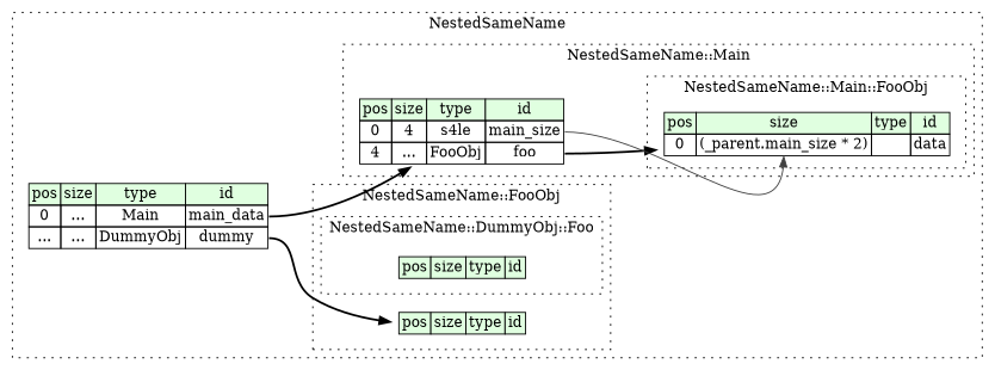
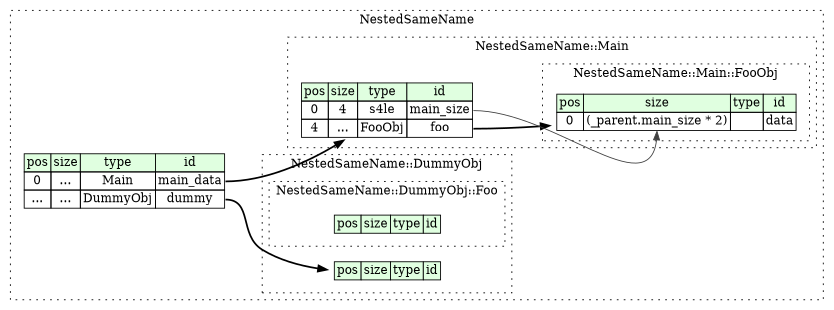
  digraph {
    rankdir=LR
    node [shape=plaintext]
    edge [style=bold]
    n1 [label=<<TABLE BORDER="0" CELLBORDER="1" CELLSPACING="0"> 					<TR><TD BGCOLOR="#E0FFE0">pos</TD><TD BGCOLOR="#E0FFE0">size</TD><TD BGCOLOR="#E0FFE0">type</TD><TD BGCOLOR="#E0FFE0">id</TD></TR> 					<TR><TD PORT="data_pos">0</TD><TD PORT="data_size">(_parent.main_size * 2)</TD><TD></TD><TD PORT="data_type">data</TD></TR> 				</TABLE>>]
    n2 [label=<<TABLE BORDER="0" CELLBORDER="1" CELLSPACING="0"> 				<TR><TD BGCOLOR="#E0FFE0">pos</TD><TD BGCOLOR="#E0FFE0">size</TD><TD BGCOLOR="#E0FFE0">type</TD><TD BGCOLOR="#E0FFE0">id</TD></TR> 				<TR><TD PORT="main_size_pos">0</TD><TD PORT="main_size_size">4</TD><TD>s4le</TD><TD PORT="main_size_type">main_size</TD></TR> 				<TR><TD PORT="foo_pos">4</TD><TD PORT="foo_size">...</TD><TD>FooObj</TD><TD PORT="foo_type">foo</TD></TR> 			</TABLE>>]
    n3 [label=<<TABLE BORDER="0" CELLBORDER="1" CELLSPACING="0"> 					<TR><TD BGCOLOR="#E0FFE0">pos</TD><TD BGCOLOR="#E0FFE0">size</TD><TD BGCOLOR="#E0FFE0">type</TD><TD BGCOLOR="#E0FFE0">id</TD></TR> 				</TABLE>>]
    n4 [label=<<TABLE BORDER="0" CELLBORDER="1" CELLSPACING="0"> 				<TR><TD BGCOLOR="#E0FFE0">pos</TD><TD BGCOLOR="#E0FFE0">size</TD><TD BGCOLOR="#E0FFE0">type</TD><TD BGCOLOR="#E0FFE0">id</TD></TR> 			</TABLE>>]
    n5 [label=<<TABLE BORDER="0" CELLBORDER="1" CELLSPACING="0"> 			<TR><TD BGCOLOR="#E0FFE0">pos</TD><TD BGCOLOR="#E0FFE0">size</TD><TD BGCOLOR="#E0FFE0">type</TD><TD BGCOLOR="#E0FFE0">id</TD></TR> 			<TR><TD PORT="main_data_pos">0</TD><TD PORT="main_data_size">...</TD><TD>Main</TD><TD PORT="main_data_type">main_data</TD></TR> 			<TR><TD PORT="dummy_pos">...</TD><TD PORT="dummy_size">...</TD><TD>DummyObj</TD><TD PORT="dummy_type">dummy</TD></TR> 		</TABLE>>]
    subgraph cluster_1 {
      label=NestedSameName
      style=dotted
      n5
      subgraph cluster_2 {
        label="NestedSameName::Main"
        style=dotted
        n2
        subgraph cluster_3 {
          label="NestedSameName::Main::FooObj"
          style=dotted
          n1
        }
      }
      subgraph cluster_4 {
-       label="NestedSameName::FooObj"
+       label="NestedSameName::DummyObj"
        style=dotted
        n4
        subgraph cluster_5 {
          label="NestedSameName::DummyObj::Foo"
          style=dotted
          n3
        }
      }
    }
    n2 -> n1 [tailport=foo_type]
    n2 -> n1 [color="#404040" headport=data_size tailport=main_size_type style=""]
    n5 -> n2 [tailport=main_data_type]
    n5 -> n4 [tailport=dummy_type]
  }
